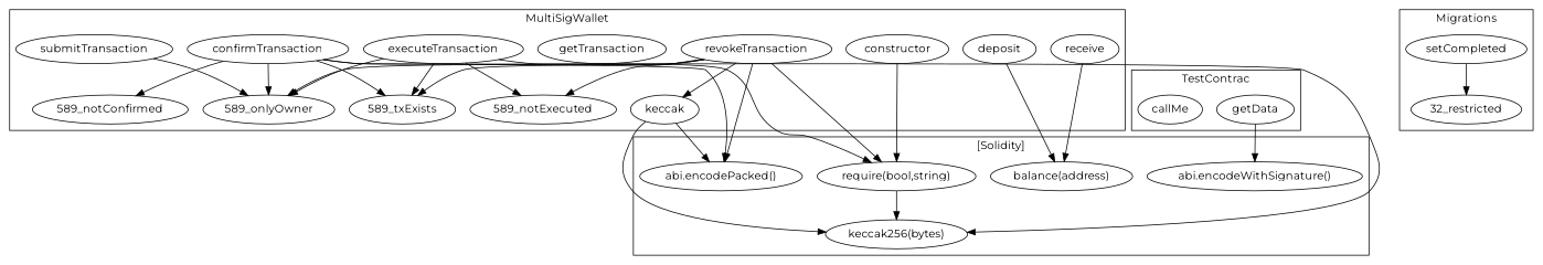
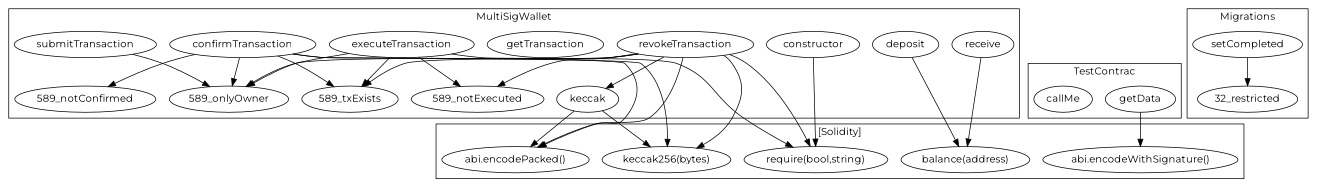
  strict digraph {
    fontname=Montserrat
    node [fontname=Montserrat]
    edge [fontname=Montserrat]
    n1 [label=constructor]
    n2 [label=deposit]
    n3 [label=receive]
    n4 [label=revokeTransaction]
    n5 [label=keccak]
    "589_onlyOwner"
    "589_txExists"
    "589_notExecuted"
    n9 [label=getTransaction]
    n10 [label=submitTransaction]
    n11 [label=confirmTransaction]
    "589_notConfirmed"
    n13 [label=executeTransaction]
    n14 [label=setCompleted]
    "32_restricted"
    n16 [label=getData]
    n17 [label=callMe]
    "require(bool,string)"
    "balance(address)"
    "keccak256(bytes)"
    "abi.encodePacked()"
    "abi.encodeWithSignature()"
    subgraph cluster_1 {
      label=MultiSigWallet
      n1
      n2
      n3
      n4
      n5
      "589_onlyOwner"
      "589_txExists"
      "589_notExecuted"
      n9
      n10
      n11
      "589_notConfirmed"
      n13
    }
    subgraph cluster_2 {
      label=Migrations
      n14
      "32_restricted"
    }
    subgraph cluster_3 {
      label=TestContrac
      n16
      n17
    }
    subgraph cluster_4 {
      label="[Solidity]"
      "require(bool,string)"
      "balance(address)"
      "keccak256(bytes)"
      "abi.encodePacked()"
      "abi.encodeWithSignature()"
    }
    n1 -> "require(bool,string)"
    n2 -> "balance(address)"
    n3 -> "balance(address)"
    n4 -> n5
    n4 -> "589_onlyOwner"
    n4 -> "589_txExists"
    n4 -> "589_notExecuted"
    n4 -> "require(bool,string)"
-   "require(bool,string)" -> "keccak256(bytes)"
+   n4 -> "keccak256(bytes)"
    n4 -> "abi.encodePacked()"
    n5 -> "keccak256(bytes)"
    n5 -> "abi.encodePacked()"
    n10 -> "589_onlyOwner"
    n11 -> "589_onlyOwner"
    n11 -> "589_txExists"
    n11 -> "589_notConfirmed"
    n11 -> "keccak256(bytes)"
    n11 -> "abi.encodePacked()"
    n13 -> "589_onlyOwner"
    n13 -> "589_txExists"
    n13 -> "589_notExecuted"
    n13 -> "require(bool,string)"
    n14 -> "32_restricted"
    n16 -> "abi.encodeWithSignature()"
  }
